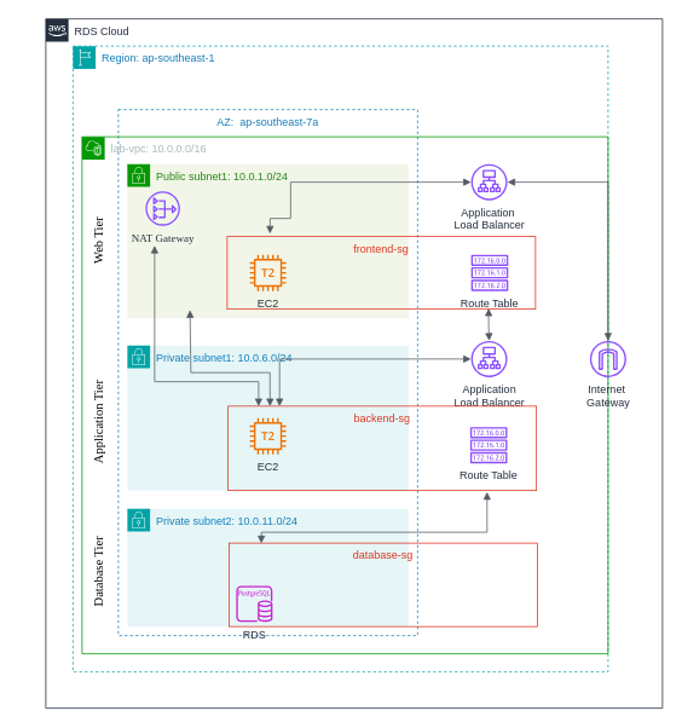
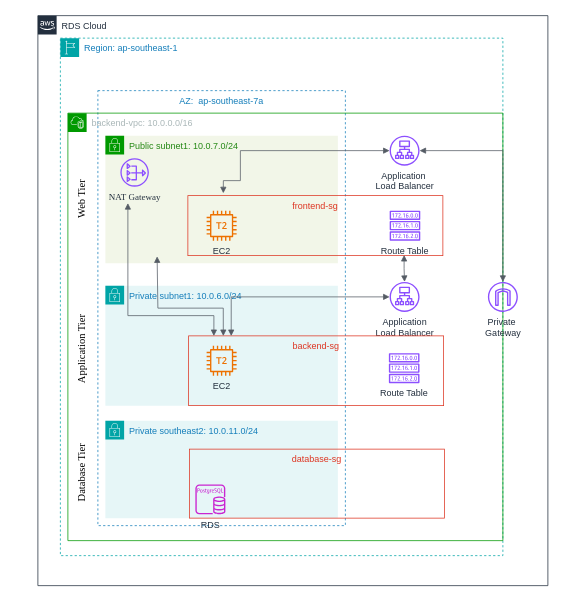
  <mxCell id="0" />
  <mxCell id="1" parent="0" />
  <mxCell id="2" value="RDS Cloud" style="points=[[0,0],[0.25,0],[0.5,0],[0.75,0],[1,0],[1,0.25],[1,0.5],[1,0.75],[1,1],[0.75,1],[0.5,1],[0.25,1],[0,1],[0,0.75],[0,0.5],[0,0.25]];outlineConnect=0;gradientColor=none;html=1;whiteSpace=wrap;fontSize=12;fontStyle=0;container=1;pointerEvents=0;collapsible=0;recursiveResize=0;shape=mxgraph.aws4.group;grIcon=mxgraph.aws4.group_aws_cloud_alt;strokeColor=#232F3E;fillColor=none;verticalAlign=top;align=left;spacingLeft=30;fontColor=#232F3E;dashed=0;" parent="1" vertex="1"><mxGeometry x="50" y="20" width="680" height="760" as="geometry" /></mxCell>
  <mxCell id="3" value="Region: ap-southeast-1" style="points=[[0,0],[0.25,0],[0.5,0],[0.75,0],[1,0],[1,0.25],[1,0.5],[1,0.75],[1,1],[0.75,1],[0.5,1],[0.25,1],[0,1],[0,0.75],[0,0.5],[0,0.25]];outlineConnect=0;gradientColor=none;html=1;whiteSpace=wrap;fontSize=12;fontStyle=0;container=1;pointerEvents=0;collapsible=0;recursiveResize=0;shape=mxgraph.aws4.group;grIcon=mxgraph.aws4.group_region;strokeColor=#00A4A6;fillColor=none;verticalAlign=top;align=left;spacingLeft=30;fontColor=#147EBA;dashed=1;" parent="2" vertex="1"><mxGeometry x="30" y="30" width="590" height="690" as="geometry" /></mxCell>
  <mxCell id="4" value="AZ:&amp;nbsp; ap-southeast-7a" style="fillColor=none;strokeColor=#147EBA;dashed=1;verticalAlign=top;fontStyle=0;fontColor=#147EBA;whiteSpace=wrap;html=1;" parent="3" vertex="1"><mxGeometry x="50" y="70" width="330" height="580" as="geometry" /></mxCell>
- <mxCell id="5" value="Public subnet1: 10.0.1.0/24" style="points=[[0,0],[0.25,0],[0.5,0],[0.75,0],[1,0],[1,0.25],[1,0.5],[1,0.75],[1,1],[0.75,1],[0.5,1],[0.25,1],[0,1],[0,0.75],[0,0.5],[0,0.25]];outlineConnect=0;gradientColor=none;html=1;whiteSpace=wrap;fontSize=12;fontStyle=0;container=1;pointerEvents=0;collapsible=0;recursiveResize=0;shape=mxgraph.aws4.group;grIcon=mxgraph.aws4.group_security_group;grStroke=0;strokeColor=#009900;fillColor=#F2F6E8;verticalAlign=top;align=left;spacingLeft=30;fontColor=#248814;dashed=0;" parent="3" vertex="1"><mxGeometry x="60" y="130" width="310" height="170" as="geometry" /></mxCell>
+ <mxCell id="5" value="Public subnet1: 10.0.7.0/24" style="points=[[0,0],[0.25,0],[0.5,0],[0.75,0],[1,0],[1,0.25],[1,0.5],[1,0.75],[1,1],[0.75,1],[0.5,1],[0.25,1],[0,1],[0,0.75],[0,0.5],[0,0.25]];outlineConnect=0;gradientColor=none;html=1;whiteSpace=wrap;fontSize=12;fontStyle=0;container=1;pointerEvents=0;collapsible=0;recursiveResize=0;shape=mxgraph.aws4.group;grIcon=mxgraph.aws4.group_security_group;grStroke=0;strokeColor=#009900;fillColor=#F2F6E8;verticalAlign=top;align=left;spacingLeft=30;fontColor=#248814;dashed=0;" parent="3" vertex="1"><mxGeometry x="60" y="130" width="310" height="170" as="geometry" /></mxCell>
  <mxCell id="6" value="&lt;font face=&quot;Calibri&quot; data-font-src=&quot;https://fonts.googleapis.com/css?family=Calibri&quot;&gt;NAT Gateway&lt;/font&gt;" style="sketch=0;outlineConnect=0;fontColor=#232F3E;gradientColor=none;fillColor=#8C4FFF;strokeColor=none;dashed=0;verticalLabelPosition=bottom;verticalAlign=top;align=center;html=1;fontSize=12;fontStyle=0;aspect=fixed;pointerEvents=1;shape=mxgraph.aws4.nat_gateway;" parent="5" vertex="1"><mxGeometry x="20" y="30" width="38" height="38" as="geometry" /></mxCell>
  <mxCell id="7" value="EC2" style="sketch=0;outlineConnect=0;fontColor=#232F3E;gradientColor=none;fillColor=#ED7100;strokeColor=none;dashed=0;verticalLabelPosition=bottom;verticalAlign=top;align=center;html=1;fontSize=12;fontStyle=0;aspect=fixed;pointerEvents=1;shape=mxgraph.aws4.t2_instance;" parent="5" vertex="1"><mxGeometry x="135" y="100" width="40" height="40" as="geometry" /></mxCell>
  <mxCell id="8" value="Private subnet1: 10.0.6.0/24" style="points=[[0,0],[0.25,0],[0.5,0],[0.75,0],[1,0],[1,0.25],[1,0.5],[1,0.75],[1,1],[0.75,1],[0.5,1],[0.25,1],[0,1],[0,0.75],[0,0.5],[0,0.25]];outlineConnect=0;gradientColor=none;html=1;whiteSpace=wrap;fontSize=12;fontStyle=0;container=1;pointerEvents=0;collapsible=0;recursiveResize=0;shape=mxgraph.aws4.group;grIcon=mxgraph.aws4.group_security_group;grStroke=0;strokeColor=#00A4A6;fillColor=#E6F6F7;verticalAlign=top;align=left;spacingLeft=30;fontColor=#147EBA;dashed=0;" parent="3" vertex="1"><mxGeometry x="60" y="330" width="310" height="160" as="geometry" /></mxCell>
  <mxCell id="9" value="EC2" style="sketch=0;outlineConnect=0;fontColor=#232F3E;gradientColor=none;fillColor=#ED7100;strokeColor=none;dashed=0;verticalLabelPosition=bottom;verticalAlign=top;align=center;html=1;fontSize=12;fontStyle=0;aspect=fixed;pointerEvents=1;shape=mxgraph.aws4.t2_instance;" parent="8" vertex="1"><mxGeometry x="135" y="80" width="40" height="40" as="geometry" /></mxCell>
- <mxCell id="10" value="Private subnet2: 10.0.11.0/24" style="points=[[0,0],[0.25,0],[0.5,0],[0.75,0],[1,0],[1,0.25],[1,0.5],[1,0.75],[1,1],[0.75,1],[0.5,1],[0.25,1],[0,1],[0,0.75],[0,0.5],[0,0.25]];outlineConnect=0;gradientColor=none;html=1;whiteSpace=wrap;fontSize=12;fontStyle=0;container=1;pointerEvents=0;collapsible=0;recursiveResize=0;shape=mxgraph.aws4.group;grIcon=mxgraph.aws4.group_security_group;grStroke=0;strokeColor=#00A4A6;fillColor=#E6F6F7;verticalAlign=top;align=left;spacingLeft=30;fontColor=#147EBA;dashed=0;" parent="3" vertex="1"><mxGeometry x="60" y="510" width="310" height="130" as="geometry" /></mxCell>
+ <mxCell id="10" value="Private southeast2: 10.0.11.0/24" style="points=[[0,0],[0.25,0],[0.5,0],[0.75,0],[1,0],[1,0.25],[1,0.5],[1,0.75],[1,1],[0.75,1],[0.5,1],[0.25,1],[0,1],[0,0.75],[0,0.5],[0,0.25]];outlineConnect=0;gradientColor=none;html=1;whiteSpace=wrap;fontSize=12;fontStyle=0;container=1;pointerEvents=0;collapsible=0;recursiveResize=0;shape=mxgraph.aws4.group;grIcon=mxgraph.aws4.group_security_group;grStroke=0;strokeColor=#00A4A6;fillColor=#E6F6F7;verticalAlign=top;align=left;spacingLeft=30;fontColor=#147EBA;dashed=0;" parent="3" vertex="1"><mxGeometry x="60" y="510" width="310" height="130" as="geometry" /></mxCell>
  <mxCell id="11" value="Application&amp;nbsp;&lt;div&gt;Load Balancer&lt;/div&gt;" style="sketch=0;outlineConnect=0;fontColor=#232F3E;gradientColor=none;fillColor=#8C4FFF;strokeColor=none;dashed=0;verticalLabelPosition=bottom;verticalAlign=top;align=center;html=1;fontSize=12;fontStyle=0;aspect=fixed;pointerEvents=1;shape=mxgraph.aws4.application_load_balancer;" parent="3" vertex="1"><mxGeometry x="438.94" y="130" width="40" height="40" as="geometry" /></mxCell>
  <mxCell id="12" value="Route Table" style="sketch=0;outlineConnect=0;fontColor=#232F3E;gradientColor=none;fillColor=#8C4FFF;strokeColor=none;dashed=0;verticalLabelPosition=bottom;verticalAlign=top;align=center;html=1;fontSize=12;fontStyle=0;aspect=fixed;pointerEvents=1;shape=mxgraph.aws4.route_table;" parent="3" vertex="1"><mxGeometry x="437.88" y="420" width="41.06" height="40" as="geometry" /></mxCell>
  <mxCell id="13" value="Route Table" style="sketch=0;outlineConnect=0;fontColor=#232F3E;gradientColor=none;fillColor=#8C4FFF;strokeColor=none;dashed=0;verticalLabelPosition=bottom;verticalAlign=top;align=center;html=1;fontSize=12;fontStyle=0;aspect=fixed;pointerEvents=1;shape=mxgraph.aws4.route_table;" parent="3" vertex="1"><mxGeometry x="438.94" y="230" width="41.06" height="40" as="geometry" /></mxCell>
  <mxCell id="14" value="RDS" style="sketch=0;outlineConnect=0;fontColor=#232F3E;gradientColor=none;fillColor=#C925D1;strokeColor=none;dashed=0;verticalLabelPosition=bottom;verticalAlign=top;align=center;html=1;fontSize=12;fontStyle=0;aspect=fixed;pointerEvents=1;shape=mxgraph.aws4.rds_postgresql_instance;" parent="3" vertex="1"><mxGeometry x="180" y="595" width="40" height="40" as="geometry" /></mxCell>
  <mxCell id="15" value="&lt;span style=&quot;font-family: Calibri; font-size: 14px; font-weight: normal;&quot;&gt;Application Tier&lt;/span&gt;" style="text;strokeColor=none;fillColor=none;html=1;fontSize=24;fontStyle=1;verticalAlign=middle;align=center;rotation=-90;" parent="3" vertex="1"><mxGeometry x="-50" y="395" width="150" height="40" as="geometry" /></mxCell>
  <mxCell id="16" value="&lt;span style=&quot;font-family: Calibri; font-size: 14px; font-weight: normal;&quot;&gt;Web Tier&lt;/span&gt;" style="text;strokeColor=none;fillColor=none;html=1;fontSize=24;fontStyle=1;verticalAlign=middle;align=center;rotation=-90;" parent="3" vertex="1"><mxGeometry x="-60" y="195" width="170" height="40" as="geometry" /></mxCell>
  <mxCell id="17" value="&lt;span style=&quot;font-family: Calibri; font-size: 14px; font-weight: normal;&quot;&gt;Database Tier&lt;/span&gt;" style="text;strokeColor=none;fillColor=none;html=1;fontSize=24;fontStyle=1;verticalAlign=middle;align=center;rotation=-90;" parent="3" vertex="1"><mxGeometry x="-40" y="560" width="130" height="40" as="geometry" /></mxCell>
- <mxCell id="18" value="lab-vpc: 10.0.0.0/16" style="points=[[0,0],[0.25,0],[0.5,0],[0.75,0],[1,0],[1,0.25],[1,0.5],[1,0.75],[1,1],[0.75,1],[0.5,1],[0.25,1],[0,1],[0,0.75],[0,0.5],[0,0.25]];outlineConnect=0;gradientColor=none;html=1;whiteSpace=wrap;fontSize=12;fontStyle=0;container=1;pointerEvents=0;collapsible=0;recursiveResize=0;shape=mxgraph.aws4.group;grIcon=mxgraph.aws4.group_vpc2;strokeColor=#009900;fillColor=none;verticalAlign=top;align=left;spacingLeft=30;fontColor=#AAB7B8;dashed=0;" vertex="1" parent="3"><mxGeometry x="10" y="100" width="580" height="570" as="geometry" /></mxCell>
+ <mxCell id="18" value="backend-vpc: 10.0.0.0/16" style="points=[[0,0],[0.25,0],[0.5,0],[0.75,0],[1,0],[1,0.25],[1,0.5],[1,0.75],[1,1],[0.75,1],[0.5,1],[0.25,1],[0,1],[0,0.75],[0,0.5],[0,0.25]];outlineConnect=0;gradientColor=none;html=1;whiteSpace=wrap;fontSize=12;fontStyle=0;container=1;pointerEvents=0;collapsible=0;recursiveResize=0;shape=mxgraph.aws4.group;grIcon=mxgraph.aws4.group_vpc2;strokeColor=#009900;fillColor=none;verticalAlign=top;align=left;spacingLeft=30;fontColor=#AAB7B8;dashed=0;" vertex="1" parent="3"><mxGeometry x="10" y="100" width="580" height="570" as="geometry" /></mxCell>
  <mxCell id="19" value="Application&lt;div&gt;Load Balancer&lt;/div&gt;" style="sketch=0;outlineConnect=0;fontColor=#232F3E;gradientColor=none;fillColor=#8C4FFF;strokeColor=none;dashed=0;verticalLabelPosition=bottom;verticalAlign=top;align=center;html=1;fontSize=12;fontStyle=0;aspect=fixed;pointerEvents=1;shape=mxgraph.aws4.application_load_balancer;" parent="18" vertex="1"><mxGeometry x="428.94" y="225" width="40" height="40" as="geometry" /></mxCell>
- <mxCell id="20" value="Internet&amp;nbsp;&lt;div&gt;Gateway&lt;/div&gt;" style="sketch=0;outlineConnect=0;fontColor=#232F3E;gradientColor=none;fillColor=#8C4FFF;strokeColor=none;dashed=0;verticalLabelPosition=bottom;verticalAlign=top;align=center;html=1;fontSize=12;fontStyle=0;aspect=fixed;pointerEvents=1;shape=mxgraph.aws4.internet_gateway;" parent="2" vertex="1"><mxGeometry x="600" y="355" width="40" height="40" as="geometry" /></mxCell>
+ <mxCell id="20" value="Private&amp;nbsp;&lt;div&gt;Gateway&lt;/div&gt;" style="sketch=0;outlineConnect=0;fontColor=#232F3E;gradientColor=none;fillColor=#8C4FFF;strokeColor=none;dashed=0;verticalLabelPosition=bottom;verticalAlign=top;align=center;html=1;fontSize=12;fontStyle=0;aspect=fixed;pointerEvents=1;shape=mxgraph.aws4.internet_gateway;" parent="2" vertex="1"><mxGeometry x="600" y="355" width="40" height="40" as="geometry" /></mxCell>
  <mxCell id="21" value="" style="edgeStyle=orthogonalEdgeStyle;html=1;endArrow=block;elbow=vertical;startArrow=block;startFill=1;endFill=1;strokeColor=#545B64;rounded=0;" edge="1" parent="2" source="11" target="20"><mxGeometry width="100" relative="1" as="geometry"><mxPoint x="290" y="330" as="sourcePoint" /><mxPoint x="390" y="330" as="targetPoint" /></mxGeometry></mxCell>
  <mxCell id="22" value="backend-sg" style="fillColor=none;strokeColor=#DD3522;verticalAlign=top;fontStyle=0;fontColor=#DD3522;whiteSpace=wrap;html=1;" parent="1" vertex="1"><mxGeometry x="251" y="447" width="340" height="93" as="geometry" /></mxCell>
  <mxCell id="23" value="database-sg" style="fillColor=none;strokeColor=#DD3522;verticalAlign=top;fontStyle=0;fontColor=#DD3522;whiteSpace=wrap;html=1;" parent="1" vertex="1"><mxGeometry x="252" y="598" width="340" height="92" as="geometry" /></mxCell>
  <mxCell id="24" value="frontend-sg" style="fillColor=none;strokeColor=#DD3522;verticalAlign=top;fontStyle=0;fontColor=#DD3522;whiteSpace=wrap;html=1;" parent="1" vertex="1"><mxGeometry x="250" y="260" width="340" height="80" as="geometry" /></mxCell>
  <mxCell id="25" value="" style="edgeStyle=orthogonalEdgeStyle;html=1;endArrow=block;elbow=vertical;startArrow=block;startFill=1;endFill=1;strokeColor=#545B64;rounded=0;exitX=0.848;exitY=0.99;exitDx=0;exitDy=0;exitPerimeter=0;" edge="1" parent="1" source="24" target="19"><mxGeometry width="100" relative="1" as="geometry"><mxPoint x="340" y="350" as="sourcePoint" /><mxPoint x="440" y="350" as="targetPoint" /></mxGeometry></mxCell>
- <mxCell id="26" value="" style="edgeStyle=orthogonalEdgeStyle;html=1;endArrow=block;elbow=vertical;startArrow=block;startFill=1;endFill=1;strokeColor=#545B64;rounded=0;exitX=0.105;exitY=0.004;exitDx=0;exitDy=0;exitPerimeter=0;entryX=0.84;entryY=1.017;entryDx=0;entryDy=0;entryPerimeter=0;" edge="1" parent="1" source="23" target="22"><mxGeometry width="100" relative="1" as="geometry"><mxPoint x="340" y="450" as="sourcePoint" /><mxPoint x="440" y="450" as="targetPoint" /><Array as="points"><mxPoint x="288" y="586" /><mxPoint x="537" y="586" /></Array></mxGeometry></mxCell>
  <mxCell id="27" value="" style="edgeStyle=orthogonalEdgeStyle;html=1;endArrow=block;elbow=vertical;startArrow=block;startFill=1;endFill=1;strokeColor=#545B64;rounded=0;exitX=0.136;exitY=0.002;exitDx=0;exitDy=0;exitPerimeter=0;" edge="1" parent="1" source="22"><mxGeometry width="100" relative="1" as="geometry"><mxPoint x="340" y="350" as="sourcePoint" /><mxPoint x="209" y="341" as="targetPoint" /><Array as="points"><mxPoint x="297" y="410" /><mxPoint x="210" y="410" /></Array></mxGeometry></mxCell>
  <mxCell id="28" value="" style="edgeStyle=orthogonalEdgeStyle;html=1;endArrow=block;elbow=vertical;startArrow=block;startFill=1;endFill=1;strokeColor=#545B64;rounded=0;exitX=0.099;exitY=0.002;exitDx=0;exitDy=0;exitPerimeter=0;" edge="1" parent="1" source="22"><mxGeometry width="100" relative="1" as="geometry"><mxPoint x="340" y="350" as="sourcePoint" /><mxPoint x="170" y="270" as="targetPoint" /><Array as="points"><mxPoint x="285" y="420" /><mxPoint x="170" y="420" /></Array></mxGeometry></mxCell>
  <mxCell id="29" value="" style="edgeStyle=orthogonalEdgeStyle;html=1;endArrow=block;elbow=vertical;startArrow=block;startFill=1;endFill=1;strokeColor=#545B64;rounded=0;exitX=0.167;exitY=0.002;exitDx=0;exitDy=0;exitPerimeter=0;" edge="1" parent="1" source="22" target="19"><mxGeometry width="100" relative="1" as="geometry"><mxPoint x="340" y="350" as="sourcePoint" /><mxPoint x="477" y="395" as="targetPoint" /><Array as="points"><mxPoint x="308" y="395" /></Array></mxGeometry></mxCell>
  <mxCell id="30" value="" style="edgeStyle=orthogonalEdgeStyle;html=1;endArrow=block;elbow=vertical;startArrow=block;startFill=1;endFill=1;strokeColor=#545B64;rounded=0;exitX=0.139;exitY=-0.04;exitDx=0;exitDy=0;exitPerimeter=0;" edge="1" parent="1" source="24" target="11"><mxGeometry width="100" relative="1" as="geometry"><mxPoint x="340" y="350" as="sourcePoint" /><mxPoint x="440" y="350" as="targetPoint" /><Array as="points"><mxPoint x="297" y="240" /><mxPoint x="320" y="240" /><mxPoint x="320" y="200" /></Array></mxGeometry></mxCell>
